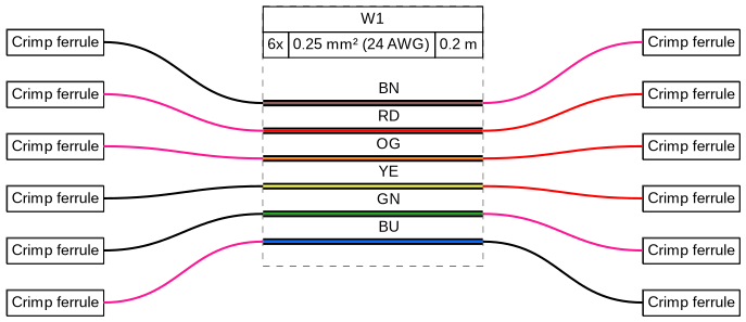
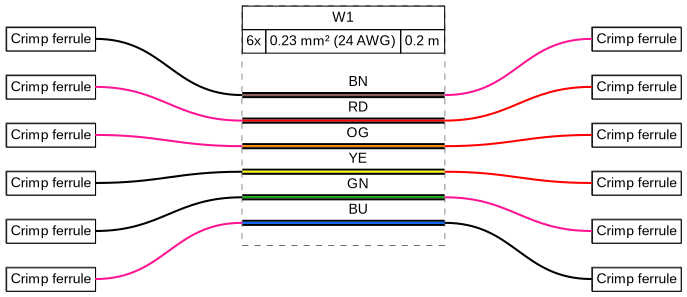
  graph {
    bgcolor="#FFFFFF"
    fontname=arial
    nodesep=0.33
    rankdir=LR
    ranksep=2
    node [fillcolor="#FFFFFF" fontname=arial margin=0 shape=box style=filled]
    edge [color=deeppink fontname=arial headport=w style=bold tailport=e]
    n1 [height=0 label=< <table border="0" cellspacing="0" cellpadding="0" port="p1r" bgcolor="#FFFFFF">  <tr>   <td port="p1l">    <table border="0" cellborder="1" cellpadding="3" cellspacing="0">     <tr>      <td>Crimp ferrule</td>     </tr>    </table>   </td>  </tr> </table> > width=0]
-   n2 [height=0 label=< <table border="0" cellspacing="0" cellpadding="0" bgcolor="#FFFFFF">  <tr>   <td>    <table border="0" cellborder="1" cellpadding="3" cellspacing="0">     <tr>      <td>W1</td>     </tr>    </table>   </td>  </tr>  <tr>   <td>    <table border="0" cellborder="1" cellpadding="3" cellspacing="0">     <tr>      <td>6x</td>      <td>0.25 mm² (24 AWG)</td>      <td>0.2 m</td>     </tr>    </table>   </td>  </tr>  <tr>   <td>    <table border="0" cellborder="0" cellspacing="0">     <tr>      <td>&nbsp;</td>     </tr>     <tr>      <td align="left"> </td>      <td> </td>      <td></td>      <td>BN</td>      <td> </td>      <td align="right"> </td>     </tr>     <tr>      <td border="0" cellspacing="0" cellpadding="0" colspan="6" height="6" port="w1">       <table border="0" cellborder="0" cellspacing="0">        <tr>         <td bgcolor="#000000" border="0" cellpadding="0" colspan="6" height="2"></td>        </tr>        <tr>         <td bgcolor="#895956" border="0" cellpadding="0" colspan="6" height="2"></td>        </tr>        <tr>         <td bgcolor="#000000" border="0" cellpadding="0" colspan="6" height="2"></td>        </tr>       </table>      </td>     </tr>     <tr>      <td align="left"> </td>      <td> </td>      <td></td>      <td>RD</td>      <td> </td>      <td align="right"> </td>     </tr>     <tr>      <td border="0" cellspacing="0" cellpadding="0" colspan="6" height="6" port="w2">       <table border="0" cellborder="0" cellspacing="0">        <tr>         <td bgcolor="#000000" border="0" cellpadding="0" colspan="6" height="2"></td>        </tr>        <tr>         <td bgcolor="#FF0000" border="0" cellpadding="0" colspan="6" height="2"></td>        </tr>        <tr>         <td bgcolor="#000000" border="0" cellpadding="0" colspan="6" height="2"></td>        </tr>       </table>      </td>     </tr>     <tr>      <td align="left"> </td>      <td> </td>      <td></td>      <td>OG</td>      <td> </td>      <td align="right"> </td>     </tr>     <tr>      <td border="0" cellspacing="0" cellpadding="0" colspan="6" height="6" port="w3">       <table border="0" cellborder="0" cellspacing="0">        <tr>         <td bgcolor="#000000" border="0" cellpadding="0" colspan="6" height="2"></td>        </tr>        <tr>         <td bgcolor="#FF8000" border="0" cellpadding="0" colspan="6" height="2"></td>        </tr>        <tr>         <td bgcolor="#000000" border="0" cellpadding="0" colspan="6" height="2"></td>        </tr>       </table>      </td>     </tr>     <tr>      <td align="left"> </td>      <td> </td>      <td></td>      <td>YE</td>      <td> </td>      <td align="right"> </td>     </tr>     <tr>      <td border="0" cellspacing="0" cellpadding="0" colspan="6" height="6" port="w4">       <table border="0" cellborder="0" cellspacing="0">        <tr>         <td bgcolor="#000000" border="0" cellpadding="0" colspan="6" height="2"></td>        </tr>        <tr>         <td bgcolor="#FFFF00" border="0" cellpadding="0" colspan="6" height="2"></td>        </tr>        <tr>         <td bgcolor="#000000" border="0" cellpadding="0" colspan="6" height="2"></td>        </tr>       </table>      </td>     </tr>     <tr>      <td align="left"> </td>      <td> </td>      <td></td>      <td>GN</td>      <td> </td>      <td align="right"> </td>     </tr>     <tr>      <td border="0" cellspacing="0" cellpadding="0" colspan="6" height="6" port="w5">       <table border="0" cellborder="0" cellspacing="0">        <tr>         <td bgcolor="#000000" border="0" cellpadding="0" colspan="6" height="2"></td>        </tr>        <tr>         <td bgcolor="#00AA00" border="0" cellpadding="0" colspan="6" height="2"></td>        </tr>        <tr>         <td bgcolor="#000000" border="0" cellpadding="0" colspan="6" height="2"></td>        </tr>       </table>      </td>     </tr>     <tr>      <td align="left"> </td>      <td> </td>      <td></td>      <td>BU</td>      <td> </td>      <td align="right"> </td>     </tr>     <tr>      <td border="0" cellspacing="0" cellpadding="0" colspan="6" height="6" port="w6">       <table border="0" cellborder="0" cellspacing="0">        <tr>         <td bgcolor="#000000" border="0" cellpadding="0" colspan="6" height="2"></td>        </tr>        <tr>         <td bgcolor="#0066FF" border="0" cellpadding="0" colspan="6" height="2"></td>        </tr>        <tr>         <td bgcolor="#000000" border="0" cellpadding="0" colspan="6" height="2"></td>        </tr>       </table>      </td>     </tr>     <tr>      <td>&nbsp;</td>     </tr>    </table>   </td>  </tr> </table> > style="filled,dashed" width=0]
+   n2 [height=0 label=< <table border="0" cellspacing="0" cellpadding="0" bgcolor="#FFFFFF">  <tr>   <td>    <table border="0" cellborder="1" cellpadding="3" cellspacing="0">     <tr>      <td>W1</td>     </tr>    </table>   </td>  </tr>  <tr>   <td>    <table border="0" cellborder="1" cellpadding="3" cellspacing="0">     <tr>      <td>6x</td>      <td>0.23 mm² (24 AWG)</td>      <td>0.2 m</td>     </tr>    </table>   </td>  </tr>  <tr>   <td>    <table border="0" cellborder="0" cellspacing="0">     <tr>      <td>&nbsp;</td>     </tr>     <tr>      <td align="left"> </td>      <td> </td>      <td></td>      <td>BN</td>      <td> </td>      <td align="right"> </td>     </tr>     <tr>      <td border="0" cellspacing="0" cellpadding="0" colspan="6" height="6" port="w1">       <table border="0" cellborder="0" cellspacing="0">        <tr>         <td bgcolor="#000000" border="0" cellpadding="0" colspan="6" height="2"></td>        </tr>        <tr>         <td bgcolor="#895956" border="0" cellpadding="0" colspan="6" height="2"></td>        </tr>        <tr>         <td bgcolor="#000000" border="0" cellpadding="0" colspan="6" height="2"></td>        </tr>       </table>      </td>     </tr>     <tr>      <td align="left"> </td>      <td> </td>      <td></td>      <td>RD</td>      <td> </td>      <td align="right"> </td>     </tr>     <tr>      <td border="0" cellspacing="0" cellpadding="0" colspan="6" height="6" port="w2">       <table border="0" cellborder="0" cellspacing="0">        <tr>         <td bgcolor="#000000" border="0" cellpadding="0" colspan="6" height="2"></td>        </tr>        <tr>         <td bgcolor="#FF0000" border="0" cellpadding="0" colspan="6" height="2"></td>        </tr>        <tr>         <td bgcolor="#000000" border="0" cellpadding="0" colspan="6" height="2"></td>        </tr>       </table>      </td>     </tr>     <tr>      <td align="left"> </td>      <td> </td>      <td></td>      <td>OG</td>      <td> </td>      <td align="right"> </td>     </tr>     <tr>      <td border="0" cellspacing="0" cellpadding="0" colspan="6" height="6" port="w3">       <table border="0" cellborder="0" cellspacing="0">        <tr>         <td bgcolor="#000000" border="0" cellpadding="0" colspan="6" height="2"></td>        </tr>        <tr>         <td bgcolor="#FF8000" border="0" cellpadding="0" colspan="6" height="2"></td>        </tr>        <tr>         <td bgcolor="#000000" border="0" cellpadding="0" colspan="6" height="2"></td>        </tr>       </table>      </td>     </tr>     <tr>      <td align="left"> </td>      <td> </td>      <td></td>      <td>YE</td>      <td> </td>      <td align="right"> </td>     </tr>     <tr>      <td border="0" cellspacing="0" cellpadding="0" colspan="6" height="6" port="w4">       <table border="0" cellborder="0" cellspacing="0">        <tr>         <td bgcolor="#000000" border="0" cellpadding="0" colspan="6" height="2"></td>        </tr>        <tr>         <td bgcolor="#FFFF00" border="0" cellpadding="0" colspan="6" height="2"></td>        </tr>        <tr>         <td bgcolor="#000000" border="0" cellpadding="0" colspan="6" height="2"></td>        </tr>       </table>      </td>     </tr>     <tr>      <td align="left"> </td>      <td> </td>      <td></td>      <td>GN</td>      <td> </td>      <td align="right"> </td>     </tr>     <tr>      <td border="0" cellspacing="0" cellpadding="0" colspan="6" height="6" port="w5">       <table border="0" cellborder="0" cellspacing="0">        <tr>         <td bgcolor="#000000" border="0" cellpadding="0" colspan="6" height="2"></td>        </tr>        <tr>         <td bgcolor="#00AA00" border="0" cellpadding="0" colspan="6" height="2"></td>        </tr>        <tr>         <td bgcolor="#000000" border="0" cellpadding="0" colspan="6" height="2"></td>        </tr>       </table>      </td>     </tr>     <tr>      <td align="left"> </td>      <td> </td>      <td></td>      <td>BU</td>      <td> </td>      <td align="right"> </td>     </tr>     <tr>      <td border="0" cellspacing="0" cellpadding="0" colspan="6" height="6" port="w6">       <table border="0" cellborder="0" cellspacing="0">        <tr>         <td bgcolor="#000000" border="0" cellpadding="0" colspan="6" height="2"></td>        </tr>        <tr>         <td bgcolor="#0066FF" border="0" cellpadding="0" colspan="6" height="2"></td>        </tr>        <tr>         <td bgcolor="#000000" border="0" cellpadding="0" colspan="6" height="2"></td>        </tr>       </table>      </td>     </tr>     <tr>      <td>&nbsp;</td>     </tr>    </table>   </td>  </tr> </table> > style="filled,dashed" width=0]
    n3 [height=0 label=< <table border="0" cellspacing="0" cellpadding="0" port="p1r" bgcolor="#FFFFFF">  <tr>   <td port="p1l">    <table border="0" cellborder="1" cellpadding="3" cellspacing="0">     <tr>      <td>Crimp ferrule</td>     </tr>    </table>   </td>  </tr> </table> > width=0]
    n4 [height=0 label=< <table border="0" cellspacing="0" cellpadding="0" port="p1r" bgcolor="#FFFFFF">  <tr>   <td port="p1l">    <table border="0" cellborder="1" cellpadding="3" cellspacing="0">     <tr>      <td>Crimp ferrule</td>     </tr>    </table>   </td>  </tr> </table> > width=0]
    n5 [height=0 label=< <table border="0" cellspacing="0" cellpadding="0" port="p1r" bgcolor="#FFFFFF">  <tr>   <td port="p1l">    <table border="0" cellborder="1" cellpadding="3" cellspacing="0">     <tr>      <td>Crimp ferrule</td>     </tr>    </table>   </td>  </tr> </table> > width=0]
    n6 [height=0 label=< <table border="0" cellspacing="0" cellpadding="0" port="p1r" bgcolor="#FFFFFF">  <tr>   <td port="p1l">    <table border="0" cellborder="1" cellpadding="3" cellspacing="0">     <tr>      <td>Crimp ferrule</td>     </tr>    </table>   </td>  </tr> </table> > width=0]
    n7 [height=0 label=< <table border="0" cellspacing="0" cellpadding="0" port="p1r" bgcolor="#FFFFFF">  <tr>   <td port="p1l">    <table border="0" cellborder="1" cellpadding="3" cellspacing="0">     <tr>      <td>Crimp ferrule</td>     </tr>    </table>   </td>  </tr> </table> > width=0]
    n8 [height=0 label=< <table border="0" cellspacing="0" cellpadding="0" port="p1r" bgcolor="#FFFFFF">  <tr>   <td port="p1l">    <table border="0" cellborder="1" cellpadding="3" cellspacing="0">     <tr>      <td>Crimp ferrule</td>     </tr>    </table>   </td>  </tr> </table> > width=0]
    n9 [height=0 label=< <table border="0" cellspacing="0" cellpadding="0" port="p1r" bgcolor="#FFFFFF">  <tr>   <td port="p1l">    <table border="0" cellborder="1" cellpadding="3" cellspacing="0">     <tr>      <td>Crimp ferrule</td>     </tr>    </table>   </td>  </tr> </table> > width=0]
    n10 [height=0 label=< <table border="0" cellspacing="0" cellpadding="0" port="p1r" bgcolor="#FFFFFF">  <tr>   <td port="p1l">    <table border="0" cellborder="1" cellpadding="3" cellspacing="0">     <tr>      <td>Crimp ferrule</td>     </tr>    </table>   </td>  </tr> </table> > width=0]
    n11 [height=0 label=< <table border="0" cellspacing="0" cellpadding="0" port="p1r" bgcolor="#FFFFFF">  <tr>   <td port="p1l">    <table border="0" cellborder="1" cellpadding="3" cellspacing="0">     <tr>      <td>Crimp ferrule</td>     </tr>    </table>   </td>  </tr> </table> > width=0]
    n12 [height=0 label=< <table border="0" cellspacing="0" cellpadding="0" port="p1r" bgcolor="#FFFFFF">  <tr>   <td port="p1l">    <table border="0" cellborder="1" cellpadding="3" cellspacing="0">     <tr>      <td>Crimp ferrule</td>     </tr>    </table>   </td>  </tr> </table> > width=0]
    n13 [height=0 label=< <table border="0" cellspacing="0" cellpadding="0" port="p1r" bgcolor="#FFFFFF">  <tr>   <td port="p1l">    <table border="0" cellborder="1" cellpadding="3" cellspacing="0">     <tr>      <td>Crimp ferrule</td>     </tr>    </table>   </td>  </tr> </table> > width=0]
    n1 -- n2 [color=black headport="w1:w"]
    n2 -- n8 [tailport="w1:e"]
    n2 -- n9 [color=red tailport="w2:e"]
    n2 -- n10 [color=red tailport="w3:e"]
    n2 -- n11 [color=red tailport="w4:e"]
    n2 -- n12 [tailport="w5:e"]
    n2 -- n13 [color=black tailport="w6:e"]
    n3 -- n2 [headport="w2:w"]
    n4 -- n2 [headport="w3:w"]
    n5 -- n2 [color=black headport="w4:w"]
    n6 -- n2 [color=black headport="w5:w"]
    n7 -- n2 [headport="w6:w"]
  }
